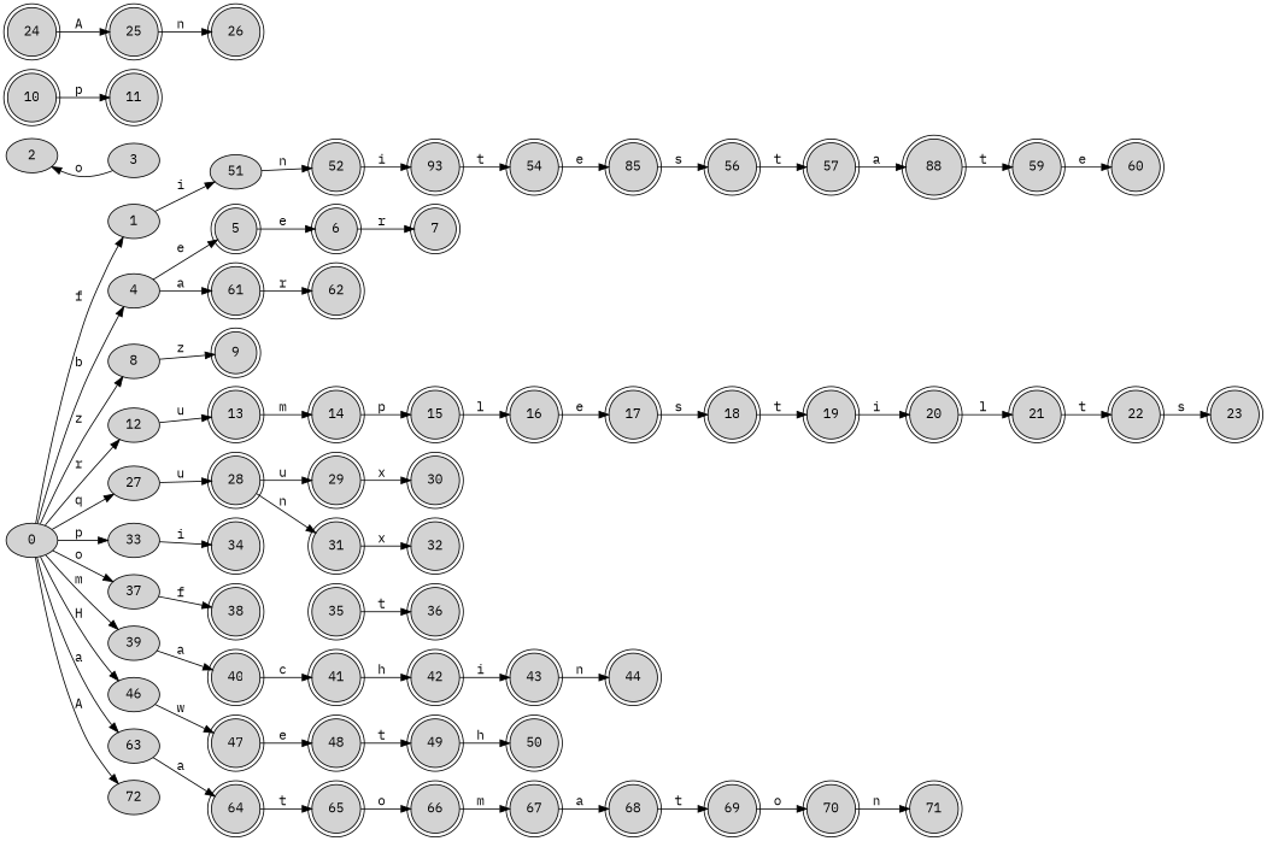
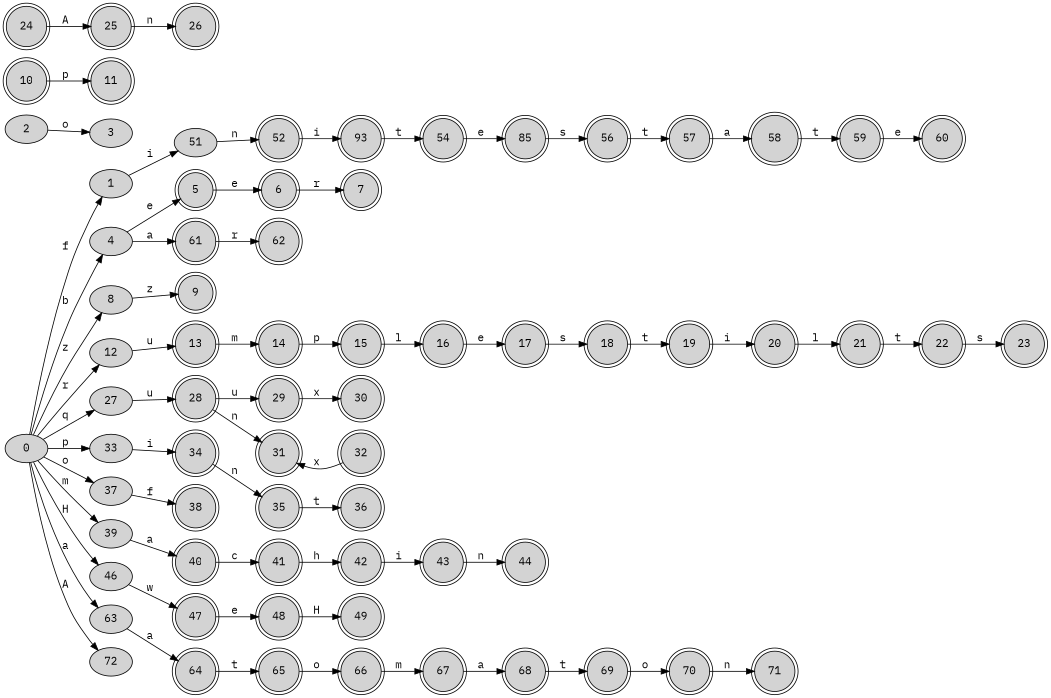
  digraph {
    fontname="IBM Plex Mono"
    rankdir=LR
    node [fontname="IBM Plex Mono" style=filled shape=doublecircle]
    edge [fontname="IBM Plex Mono"]
    0 [shape=""]
    1 [shape=""]
    4 [shape=""]
    8 [shape=""]
    12 [shape=""]
    27 [shape=""]
    33 [shape=""]
    37 [shape=""]
    39 [shape=""]
    46 [shape=""]
    63 [shape=""]
    72 [shape=""]
    51 [shape=""]
    5
    61
    9
    13
    28
    34
    38
    40
    47
    64
    2 [shape=""]
    3 [shape=""]
    52
    6
    62
    14
    29
    31
    35
    41
    48
    65
    n36 [label=93]
    7
    10
    11
    15
    16
    17
    18
    19
    20
    21
    22
    23
    24
    25
    26
    30
    32
    36
    42
    43
    44
    49
-   50
    54
    n61 [label=85]
    56
    57
-   58 [label=88]
+   58
    59
    60
    66
    67
    68
    69
    70
    71
    0 -> 1 [label="f "]
    0 -> 4 [label="b "]
    0 -> 8 [label="z "]
    0 -> 12 [label="r "]
    0 -> 27 [label="q "]
    0 -> 33 [label="p "]
    0 -> 37 [label="o "]
    0 -> 39 [label="m "]
    0 -> 46 [label="H "]
    0 -> 63 [label="a "]
    0 -> 72 [label="A "]
    1 -> 51 [label="i "]
    4 -> 5 [label="e "]
    4 -> 61 [label="a "]
    8 -> 9 [label="z "]
    12 -> 13 [label="u "]
    27 -> 28 [label="u "]
    33 -> 34 [label="i "]
    37 -> 38 [label="f "]
    39 -> 40 [label="a "]
    46 -> 47 [label="w "]
    63 -> 64 [label="a "]
    51 -> 52 [label="n "]
    5 -> 6 [label="e "]
    61 -> 62 [label="r "]
    13 -> 14 [label="m "]
    28 -> 29 [label="u "]
    28 -> 31 [label="n "]
+   34 -> 35 [label="n "]
    40 -> 41 [label="c "]
    47 -> 48 [label="e "]
    64 -> 65 [label="t "]
-   3 -> 2 [label="o "]
+   2 -> 3 [label="o "]
    52 -> n36 [label="i "]
    6 -> 7 [label="r "]
    14 -> 15 [label="p "]
    29 -> 30 [label="x "]
-   31 -> 32 [label="x "]
+   32 -> 31 [label="x "]
    35 -> 36 [label="t "]
    41 -> 42 [label="h "]
-   48 -> 49 [label="t "]
+   48 -> 49 [label="H "]
    65 -> 66 [label="o "]
    n36 -> 54 [label="t "]
    10 -> 11 [label="p "]
    15 -> 16 [label="l "]
    16 -> 17 [label="e "]
    17 -> 18 [label="s "]
    18 -> 19 [label="t "]
    19 -> 20 [label="i "]
    20 -> 21 [label="l "]
    21 -> 22 [label="t "]
    22 -> 23 [label="s "]
    24 -> 25 [label="A "]
    25 -> 26 [label="n "]
    42 -> 43 [label="i "]
    43 -> 44 [label="n "]
-   49 -> 50 [label="h "]
    54 -> n61 [label="e "]
    n61 -> 56 [label="s "]
    56 -> 57 [label="t "]
    57 -> 58 [label="a "]
    58 -> 59 [label="t "]
    59 -> 60 [label="e "]
    66 -> 67 [label="m "]
    67 -> 68 [label="a "]
    68 -> 69 [label="t "]
    69 -> 70 [label="o "]
    70 -> 71 [label="n "]
  }
